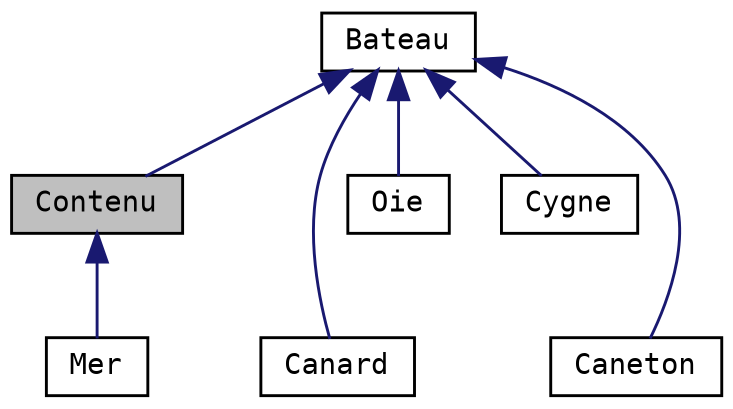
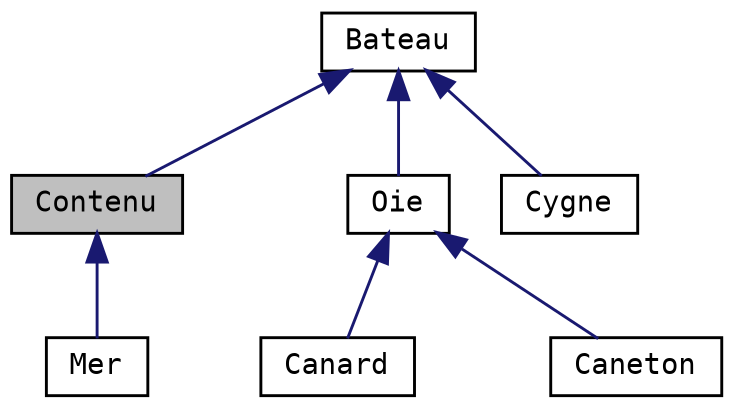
  digraph {
    fontname="DejaVu Sans Mono"
    node [color=black fillcolor=white fontname="DejaVu Sans Mono" fontsize=10 shape=record style=filled]
    edge [color=midnightblue dir=back fontname="DejaVu Sans Mono" fontsize=10 labelfontname=Helvetica labelfontsize=10 style=solid]
    n1 [fillcolor=grey75 fontcolor=black height=0.2 label=Contenu width=0.4]
    n2 [height=0.2 label=Mer width=0.4]
    n3 [height=0.2 label=Bateau width=0.4]
    n4 [height=0.2 label=Canard width=0.4]
    n5 [height=0.2 label=Caneton width=0.4]
    n6 [height=0.2 label=Cygne width=0.4]
    n7 [height=0.2 label=Oie width=0.4]
    n1 -> n2
    n3 -> n1
-   n3 -> n4
-   n3 -> n5
+   n7 -> n4
+   n7 -> n5
    n3 -> n6
    n3 -> n7
  }
